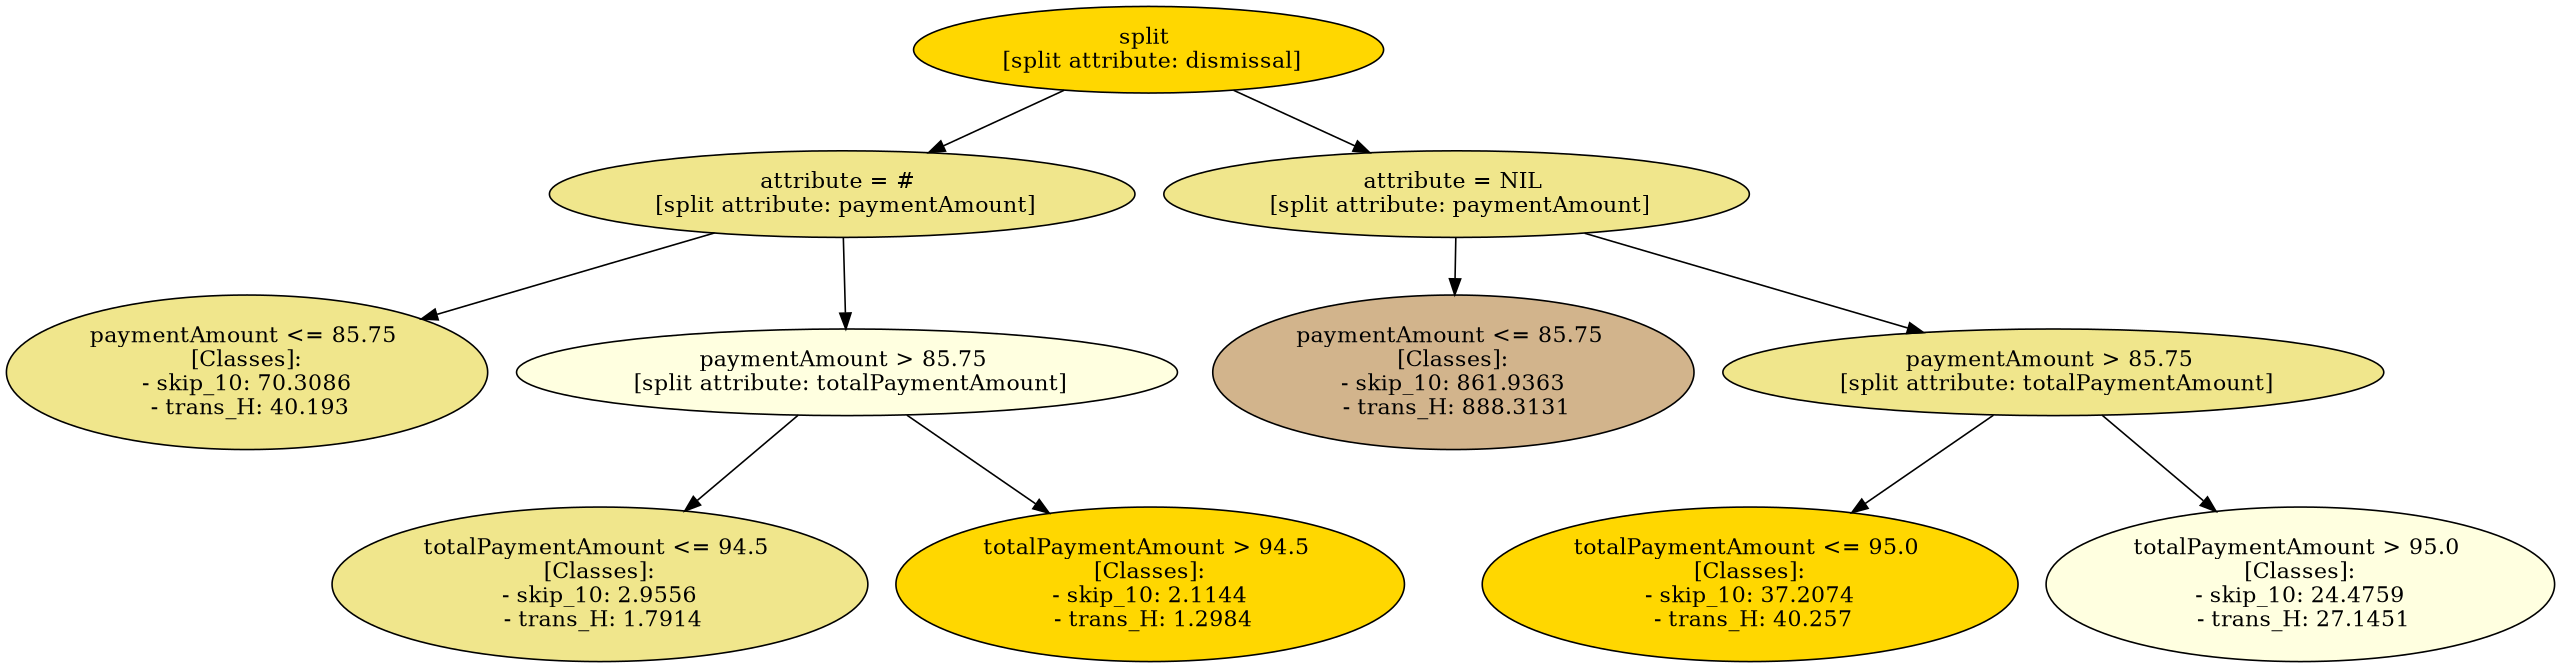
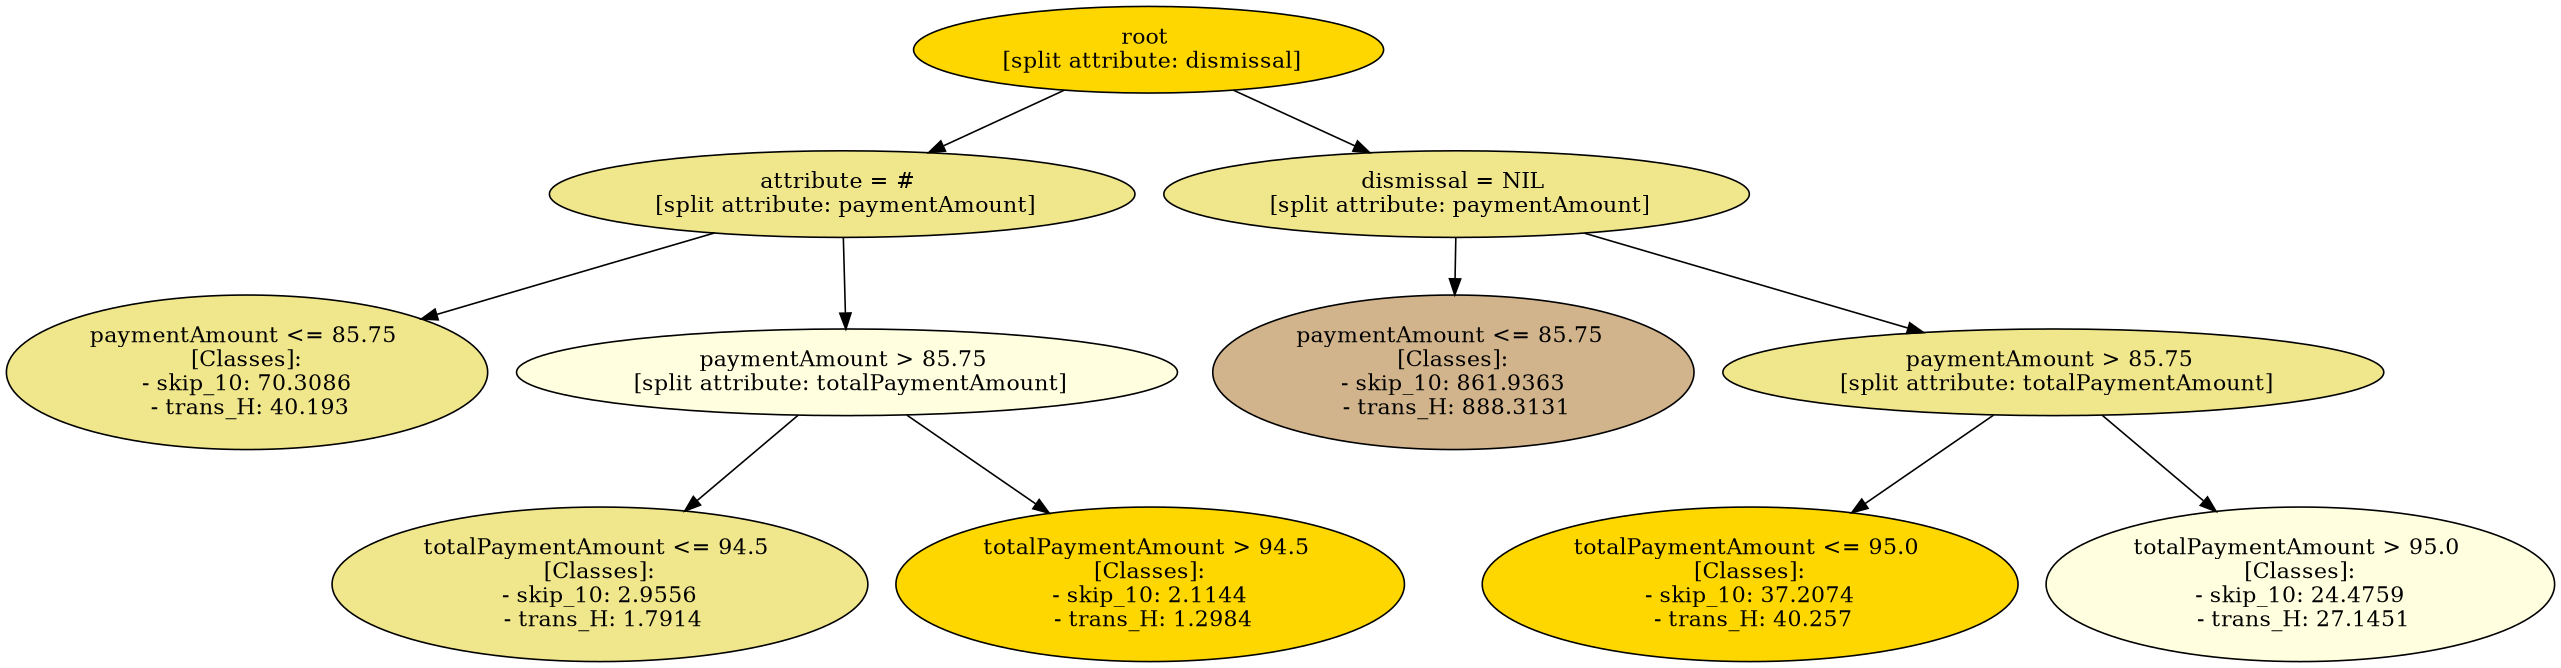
  digraph {
    node [fillcolor=khaki style=filled]
-   n1 [fillcolor=gold label="split \n [split attribute: dismissal]"]
+   n1 [fillcolor=gold label="root \n [split attribute: dismissal]"]
    n2 [label="attribute = # \n [split attribute: paymentAmount]"]
-   n3 [label="attribute = NIL \n [split attribute: paymentAmount]"]
+   n3 [label="dismissal = NIL \n [split attribute: paymentAmount]"]
    n4 [label="paymentAmount <= 85.75 \n [Classes]: \n - skip_10: 70.3086 \n - trans_H: 40.193"]
    n5 [fillcolor=lightyellow label="paymentAmount > 85.75 \n [split attribute: totalPaymentAmount]"]
    n6 [fillcolor=tan label="paymentAmount <= 85.75 \n [Classes]: \n - skip_10: 861.9363 \n - trans_H: 888.3131"]
    n7 [label="paymentAmount > 85.75 \n [split attribute: totalPaymentAmount]"]
    n8 [label="totalPaymentAmount <= 94.5 \n [Classes]: \n - skip_10: 2.9556 \n - trans_H: 1.7914"]
    n9 [fillcolor=gold label="totalPaymentAmount > 94.5 \n [Classes]: \n - skip_10: 2.1144 \n - trans_H: 1.2984"]
    n10 [fillcolor=gold label="totalPaymentAmount <= 95.0 \n [Classes]: \n - skip_10: 37.2074 \n - trans_H: 40.257"]
    n11 [fillcolor=lightyellow label="totalPaymentAmount > 95.0 \n [Classes]: \n - skip_10: 24.4759 \n - trans_H: 27.1451"]
    n1 -> n2
    n1 -> n3
    n2 -> n4
    n2 -> n5
    n3 -> n6
    n3 -> n7
    n5 -> n8
    n5 -> n9
    n7 -> n10
    n7 -> n11
  }
